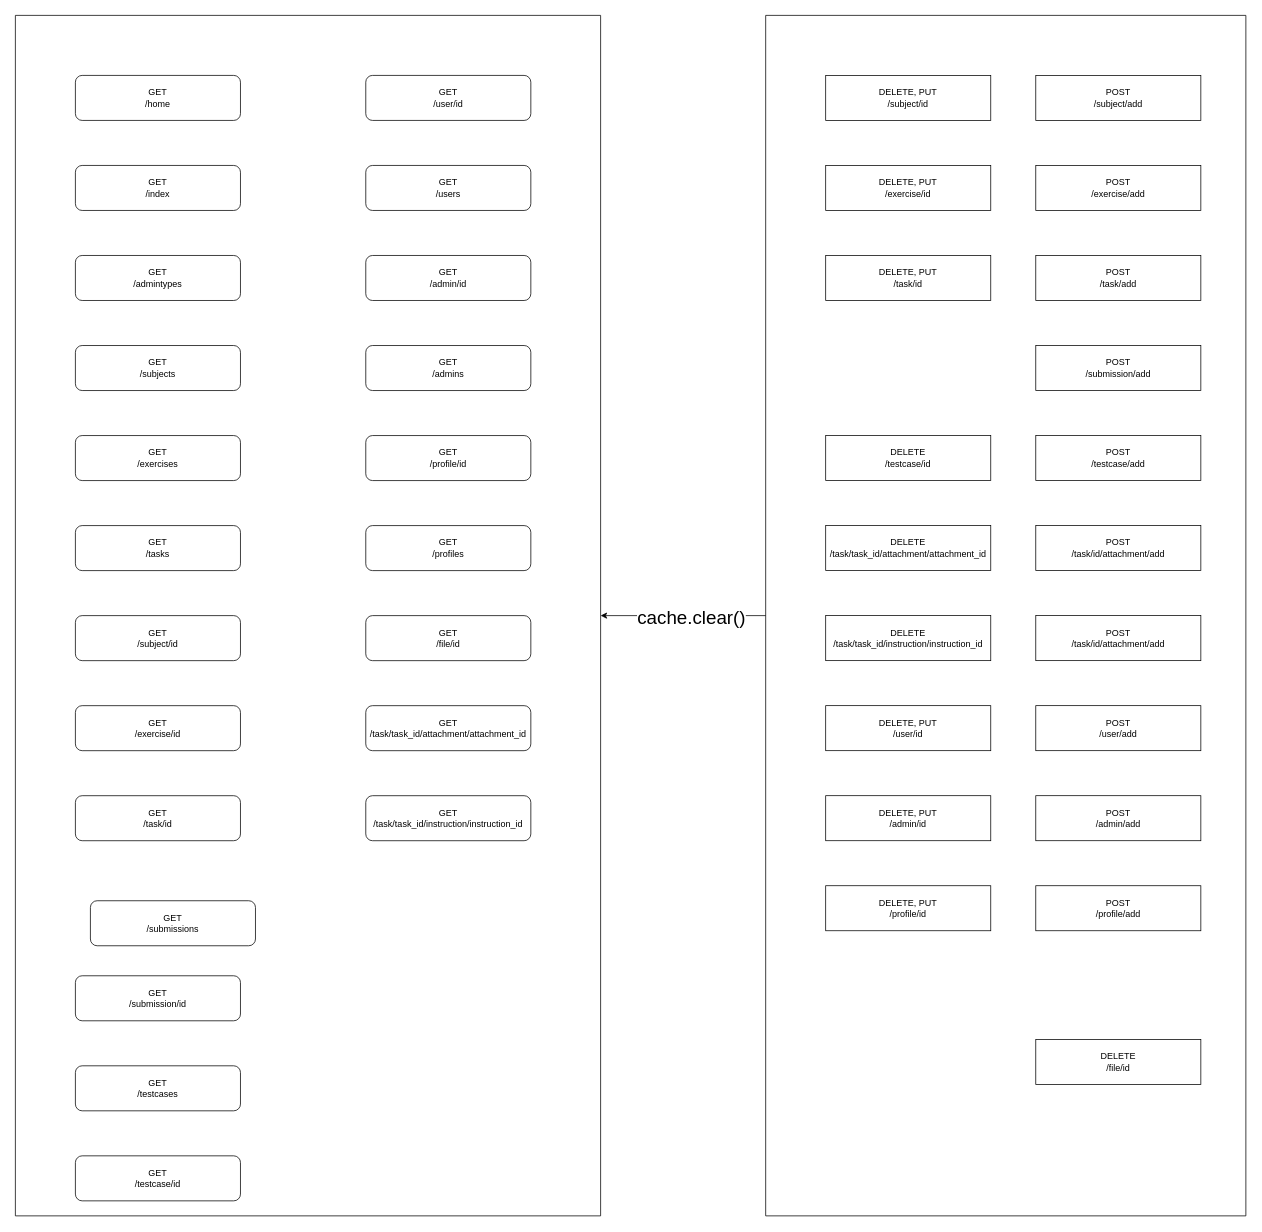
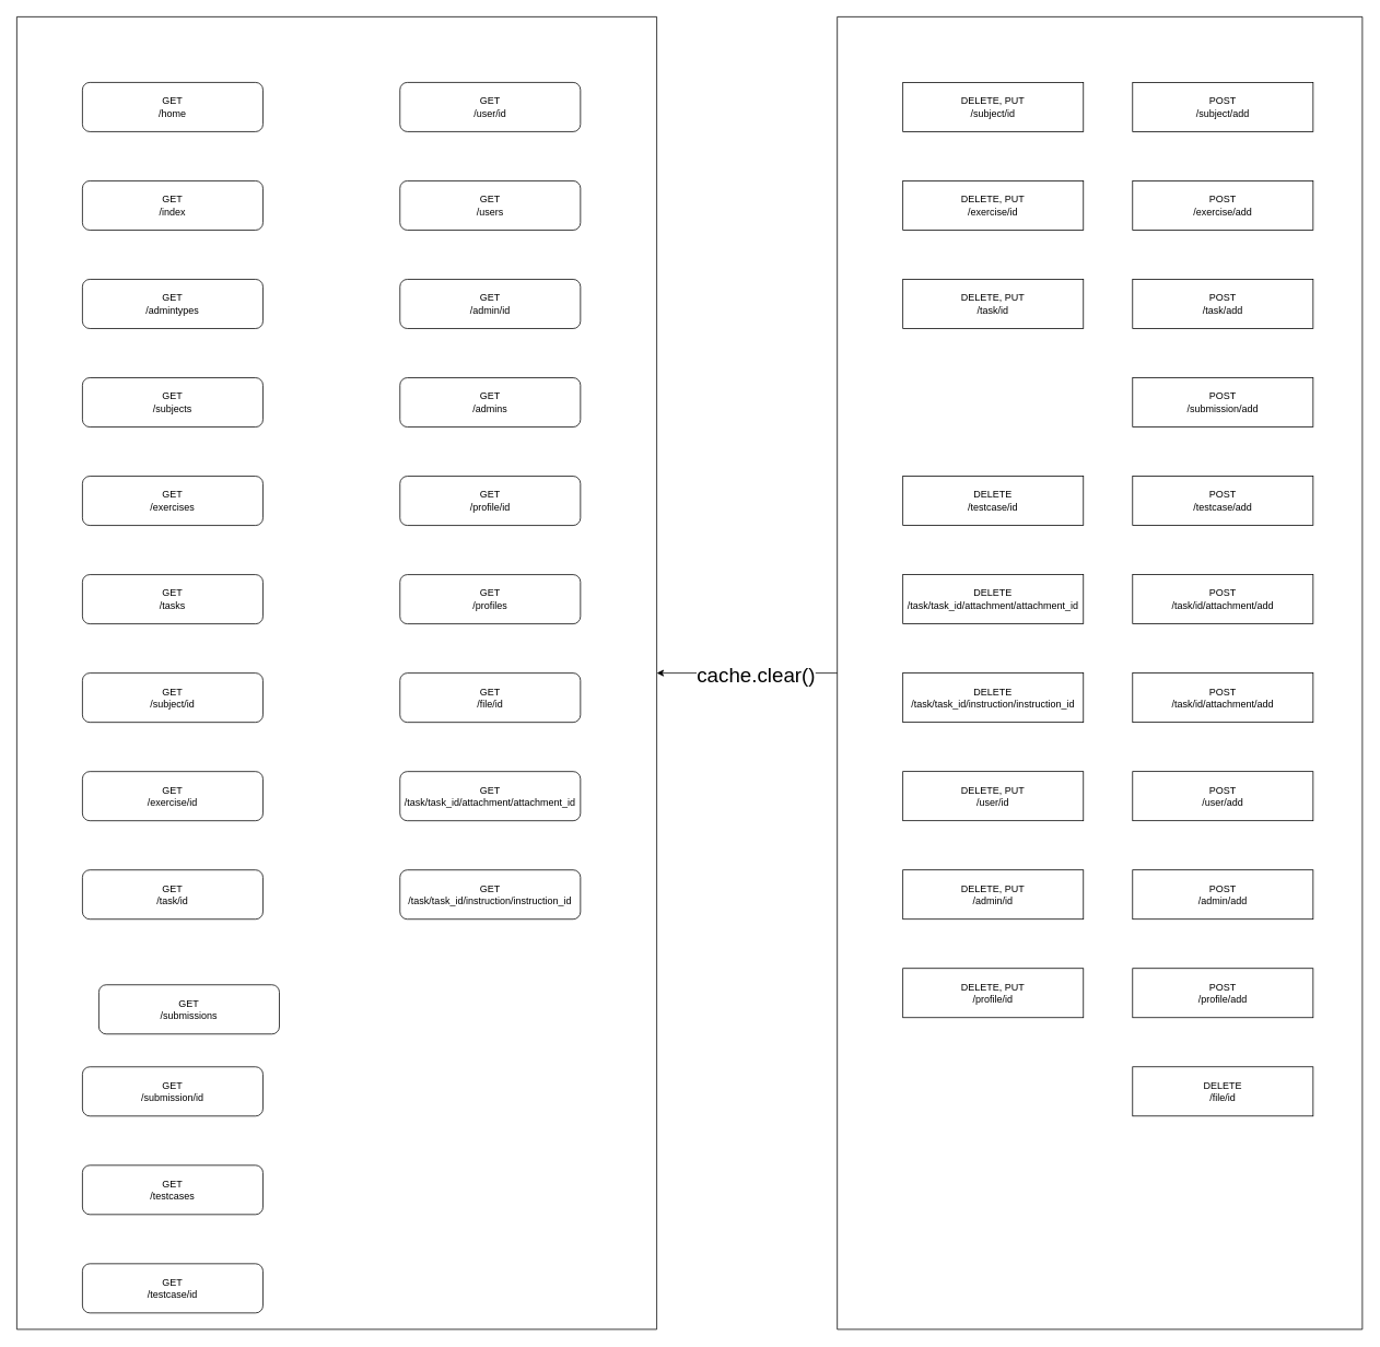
  <mxCell id="0" />
  <mxCell id="1" parent="0" />
  <mxCell id="2" value="" style="swimlane;startSize=0;rounded=0;fillColor=default;" parent="1" vertex="1"><mxGeometry x="20" y="20" width="780" height="1600" as="geometry" /></mxCell>
  <mxCell id="3" value="GET&lt;br&gt;/task/task_id/attachment/attachment_id" style="rounded=1;whiteSpace=wrap;html=1;" parent="2" vertex="1"><mxGeometry x="467" y="920" width="220" height="60" as="geometry" /></mxCell>
  <mxCell id="4" value="GET&lt;br&gt;/task/task_id/instruction/instruction_id" style="rounded=1;whiteSpace=wrap;html=1;" parent="2" vertex="1"><mxGeometry x="467" y="1040" width="220" height="60" as="geometry" /></mxCell>
  <mxCell id="5" value="GET&lt;br&gt;/file/id" style="rounded=1;whiteSpace=wrap;html=1;" parent="2" vertex="1"><mxGeometry x="467" y="800" width="220" height="60" as="geometry" /></mxCell>
  <mxCell id="6" value="GET&lt;br&gt;/admin/id" style="rounded=1;whiteSpace=wrap;html=1;" parent="2" vertex="1"><mxGeometry x="467" y="320" width="220" height="60" as="geometry" /></mxCell>
  <mxCell id="7" value="GET&lt;br&gt;/admins" style="rounded=1;whiteSpace=wrap;html=1;" parent="2" vertex="1"><mxGeometry x="467" y="440" width="220" height="60" as="geometry" /></mxCell>
  <mxCell id="8" value="GET&lt;br&gt;/users" style="rounded=1;whiteSpace=wrap;html=1;" parent="2" vertex="1"><mxGeometry x="467" y="200" width="220" height="60" as="geometry" /></mxCell>
  <mxCell id="9" value="GET&lt;br&gt;/user/id" style="rounded=1;whiteSpace=wrap;html=1;" parent="2" vertex="1"><mxGeometry x="467" y="80" width="220" height="60" as="geometry" /></mxCell>
  <mxCell id="10" value="GET&lt;br&gt;/home" style="rounded=1;whiteSpace=wrap;html=1;" parent="2" vertex="1"><mxGeometry x="80" y="80" width="220" height="60" as="geometry" /></mxCell>
  <mxCell id="11" value="GET&lt;br&gt;/index" style="rounded=1;whiteSpace=wrap;html=1;" parent="2" vertex="1"><mxGeometry x="80" y="200" width="220" height="60" as="geometry" /></mxCell>
  <mxCell id="12" value="GET&lt;br&gt;/profile/id" style="rounded=1;whiteSpace=wrap;html=1;" parent="2" vertex="1"><mxGeometry x="467" y="560" width="220" height="60" as="geometry" /></mxCell>
  <mxCell id="13" value="GET&lt;br&gt;/profiles" style="rounded=1;whiteSpace=wrap;html=1;" parent="2" vertex="1"><mxGeometry x="467" y="680" width="220" height="60" as="geometry" /></mxCell>
  <mxCell id="14" value="GET&lt;br&gt;/exercises" style="rounded=1;whiteSpace=wrap;html=1;" parent="2" vertex="1"><mxGeometry x="80" y="560" width="220" height="60" as="geometry" /></mxCell>
  <mxCell id="15" value="GET&lt;br&gt;/tasks" style="rounded=1;whiteSpace=wrap;html=1;" parent="2" vertex="1"><mxGeometry x="80" y="680" width="220" height="60" as="geometry" /></mxCell>
  <mxCell id="16" value="GET&lt;br&gt;/subjects" style="rounded=1;whiteSpace=wrap;html=1;" parent="2" vertex="1"><mxGeometry x="80" y="440" width="220" height="60" as="geometry" /></mxCell>
  <mxCell id="17" value="GET&lt;br&gt;/exercise/id" style="rounded=1;whiteSpace=wrap;html=1;" parent="2" vertex="1"><mxGeometry x="80" y="920" width="220" height="60" as="geometry" /></mxCell>
  <mxCell id="18" value="GET&lt;br&gt;/task/id" style="rounded=1;whiteSpace=wrap;html=1;" parent="2" vertex="1"><mxGeometry x="80" y="1040" width="220" height="60" as="geometry" /></mxCell>
  <mxCell id="19" value="GET&lt;br&gt;/subject/id" style="rounded=1;whiteSpace=wrap;html=1;" parent="2" vertex="1"><mxGeometry x="80" y="800" width="220" height="60" as="geometry" /></mxCell>
  <mxCell id="20" value="GET&lt;br&gt;/submissions" style="rounded=1;whiteSpace=wrap;html=1;" parent="2" vertex="1"><mxGeometry x="100" y="1180" width="220" height="60" as="geometry" /></mxCell>
  <mxCell id="21" value="GET&lt;br&gt;/submission/id" style="rounded=1;whiteSpace=wrap;html=1;" parent="2" vertex="1"><mxGeometry x="80" y="1280" width="220" height="60" as="geometry" /></mxCell>
  <mxCell id="22" value="GET&lt;br&gt;/testcases" style="rounded=1;whiteSpace=wrap;html=1;" parent="2" vertex="1"><mxGeometry x="80" y="1400" width="220" height="60" as="geometry" /></mxCell>
  <mxCell id="23" value="GET&lt;br&gt;/testcase/id" style="rounded=1;whiteSpace=wrap;html=1;" parent="2" vertex="1"><mxGeometry x="80" y="1520" width="220" height="60" as="geometry" /></mxCell>
  <mxCell id="24" value="GET&lt;br&gt;/admintypes" style="rounded=1;whiteSpace=wrap;html=1;" parent="2" vertex="1"><mxGeometry x="80" y="320" width="220" height="60" as="geometry" /></mxCell>
  <mxCell id="25" style="edgeStyle=orthogonalEdgeStyle;rounded=0;orthogonalLoop=1;jettySize=auto;html=1;entryX=1;entryY=0.5;entryDx=0;entryDy=0;" edge="1" parent="1" source="27" target="2"><mxGeometry relative="1" as="geometry" /></mxCell>
  <mxCell id="26" value="&lt;font style=&quot;font-size: 25px;&quot;&gt;cache.clear()&lt;/font&gt;" style="edgeLabel;html=1;align=center;verticalAlign=middle;resizable=0;points=[];" vertex="1" connectable="0" parent="25"><mxGeometry x="0.158" y="-5" relative="1" as="geometry"><mxPoint x="27" y="5" as="offset" /></mxGeometry></mxCell>
  <mxCell id="27" value="" style="swimlane;startSize=0;" vertex="1" parent="1"><mxGeometry x="1020" y="20" width="640" height="1600" as="geometry" /></mxCell>
  <mxCell id="28" value="DELETE, PUT&lt;br&gt;/subject/id" style="rounded=0;whiteSpace=wrap;html=1;" parent="27" vertex="1"><mxGeometry x="80" y="80" width="220" height="60" as="geometry" /></mxCell>
  <mxCell id="29" value="POST&lt;br&gt;/subject/add" style="rounded=0;whiteSpace=wrap;html=1;" parent="27" vertex="1"><mxGeometry x="360" y="80" width="220" height="60" as="geometry" /></mxCell>
  <mxCell id="30" value="DELETE, PUT&lt;br&gt;/exercise/id" style="rounded=0;whiteSpace=wrap;html=1;" parent="27" vertex="1"><mxGeometry x="80" y="200" width="220" height="60" as="geometry" /></mxCell>
  <mxCell id="31" value="POST&lt;br&gt;/exercise/add" style="rounded=0;whiteSpace=wrap;html=1;" parent="27" vertex="1"><mxGeometry x="360" y="200" width="220" height="60" as="geometry" /></mxCell>
  <mxCell id="32" value="DELETE, PUT&lt;br&gt;/task/id" style="rounded=0;whiteSpace=wrap;html=1;" parent="27" vertex="1"><mxGeometry x="80" y="320" width="220" height="60" as="geometry" /></mxCell>
  <mxCell id="33" value="POST&lt;br&gt;/task/add" style="rounded=0;whiteSpace=wrap;html=1;" parent="27" vertex="1"><mxGeometry x="360" y="320" width="220" height="60" as="geometry" /></mxCell>
  <mxCell id="34" value="POST&lt;br&gt;/submission/add" style="rounded=0;whiteSpace=wrap;html=1;" parent="27" vertex="1"><mxGeometry x="360" y="440" width="220" height="60" as="geometry" /></mxCell>
  <mxCell id="35" value="POST&lt;br&gt;/testcase/add" style="rounded=0;whiteSpace=wrap;html=1;" parent="27" vertex="1"><mxGeometry x="360" y="560" width="220" height="60" as="geometry" /></mxCell>
  <mxCell id="36" value="DELETE&lt;br&gt;/testcase/id" style="rounded=0;whiteSpace=wrap;html=1;" parent="27" vertex="1"><mxGeometry x="80" y="560" width="220" height="60" as="geometry" /></mxCell>
  <mxCell id="37" value="POST&lt;br&gt;/task/id/attachment/add" style="rounded=0;whiteSpace=wrap;html=1;" parent="27" vertex="1"><mxGeometry x="360" y="680" width="220" height="60" as="geometry" /></mxCell>
  <mxCell id="38" value="POST&lt;br&gt;/task/id/attachment/add" style="rounded=0;whiteSpace=wrap;html=1;" parent="27" vertex="1"><mxGeometry x="360" y="800" width="220" height="60" as="geometry" /></mxCell>
  <mxCell id="39" value="DELETE&lt;br&gt;/task/task_id/attachment/attachment_id" style="rounded=0;whiteSpace=wrap;html=1;" parent="27" vertex="1"><mxGeometry x="80" y="680" width="220" height="60" as="geometry" /></mxCell>
  <mxCell id="40" value="DELETE&lt;br&gt;/task/task_id/instruction/instruction_id" style="rounded=0;whiteSpace=wrap;html=1;fillColor=default;" parent="27" vertex="1"><mxGeometry x="80" y="800" width="220" height="60" as="geometry" /></mxCell>
  <mxCell id="41" value="DELETE, PUT&lt;br&gt;/user/id" style="rounded=0;whiteSpace=wrap;html=1;" parent="27" vertex="1"><mxGeometry x="80" y="920" width="220" height="60" as="geometry" /></mxCell>
  <mxCell id="42" value="POST&lt;br&gt;/user/add" style="rounded=0;whiteSpace=wrap;html=1;" parent="27" vertex="1"><mxGeometry x="360" y="920" width="220" height="60" as="geometry" /></mxCell>
  <mxCell id="43" value="DELETE, PUT&lt;br&gt;/admin/id" style="rounded=0;whiteSpace=wrap;html=1;" parent="27" vertex="1"><mxGeometry x="80" y="1040" width="220" height="60" as="geometry" /></mxCell>
  <mxCell id="44" value="POST&lt;br&gt;/admin/add" style="rounded=0;whiteSpace=wrap;html=1;" parent="27" vertex="1"><mxGeometry x="360" y="1040" width="220" height="60" as="geometry" /></mxCell>
  <mxCell id="45" value="DELETE, PUT&lt;br&gt;/profile/id" style="rounded=0;whiteSpace=wrap;html=1;" parent="27" vertex="1"><mxGeometry x="80" y="1160" width="220" height="60" as="geometry" /></mxCell>
  <mxCell id="46" value="POST&lt;br&gt;/profile/add" style="rounded=0;whiteSpace=wrap;html=1;" parent="27" vertex="1"><mxGeometry x="360" y="1160" width="220" height="60" as="geometry" /></mxCell>
- <mxCell id="47" value="DELETE&lt;br&gt;/file/id" style="rounded=0;whiteSpace=wrap;html=1;" parent="27" vertex="1"><mxGeometry x="360" y="1365" width="220" height="60" as="geometry" /></mxCell>
+ <mxCell id="47" value="DELETE&lt;br&gt;/file/id" style="rounded=0;whiteSpace=wrap;html=1;" parent="27" vertex="1"><mxGeometry x="360" y="1280" width="220" height="60" as="geometry" /></mxCell>
